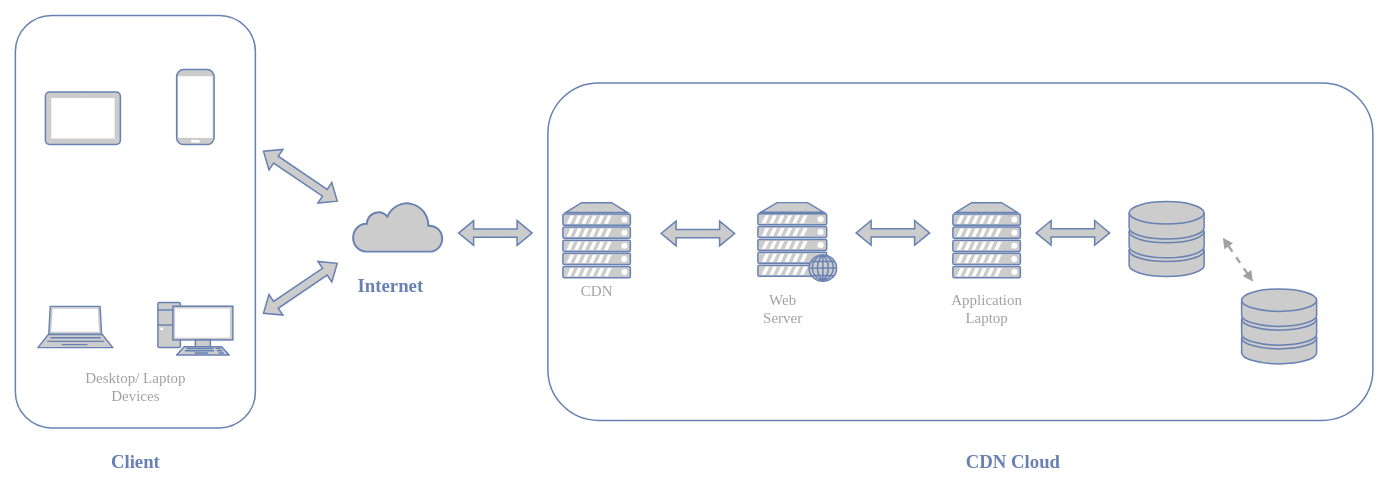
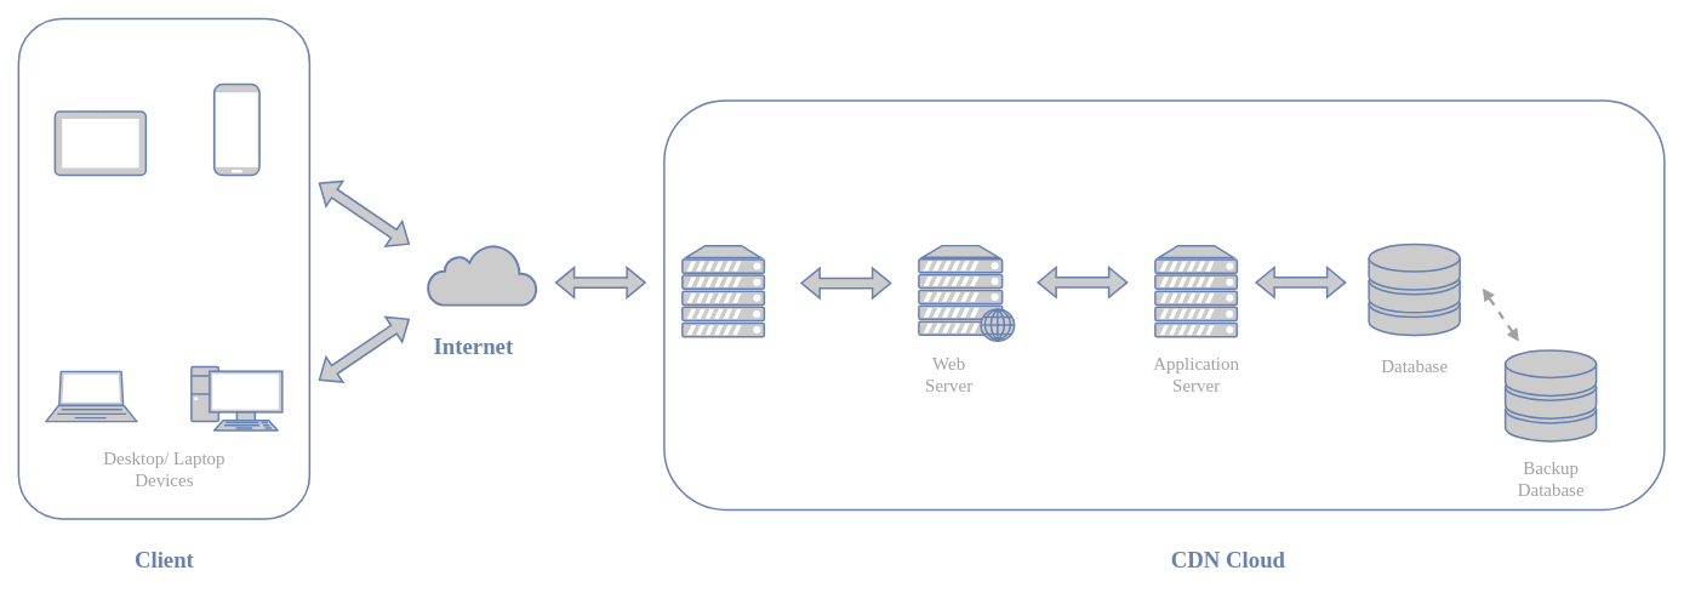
  <mxCell id="0" />
  <mxCell id="1" parent="0" />
  <mxCell id="2" value="" style="rounded=1;whiteSpace=wrap;html=1;fontFamily=Verdana;fontSize=20;fontColor=#A1A1A1;strokeColor=#6881B3;strokeWidth=2;fillColor=none;" parent="1" vertex="1"><mxGeometry x="20" y="20" width="320" height="550" as="geometry" /></mxCell>
  <mxCell id="3" value="" style="rounded=1;whiteSpace=wrap;html=1;fontFamily=Verdana;fontSize=20;fontColor=#A1A1A1;strokeColor=#6881B3;strokeWidth=2;fillColor=none;" parent="1" vertex="1"><mxGeometry x="730" y="110" width="1100" height="450" as="geometry" /></mxCell>
  <mxCell id="4" value="" style="html=1;outlineConnect=0;fillColor=#CCCCCC;strokeColor=#6881B3;gradientColor=none;gradientDirection=north;strokeWidth=2;shape=mxgraph.networks.cloud;fontColor=#ffffff;" parent="1" vertex="1"><mxGeometry x="470" y="268.33" width="120" height="66.67" as="geometry" /></mxCell>
  <mxCell id="5" value="" style="fontColor=#0066CC;verticalAlign=top;verticalLabelPosition=bottom;labelPosition=center;align=center;html=1;outlineConnect=0;fillColor=#CCCCCC;strokeColor=#6881B3;gradientColor=none;gradientDirection=north;strokeWidth=2;shape=mxgraph.networks.mobile;" parent="1" vertex="1"><mxGeometry x="235" y="92.25" width="50" height="100" as="geometry" /></mxCell>
  <mxCell id="6" value="" style="fontColor=#0066CC;verticalAlign=top;verticalLabelPosition=bottom;labelPosition=center;align=center;html=1;outlineConnect=0;fillColor=#CCCCCC;strokeColor=#6881B3;gradientColor=none;gradientDirection=north;strokeWidth=2;shape=mxgraph.networks.tablet;" parent="1" vertex="1"><mxGeometry x="60" y="122.25" width="100" height="70" as="geometry" /></mxCell>
  <mxCell id="7" value="" style="fontColor=#0066CC;verticalAlign=top;verticalLabelPosition=bottom;labelPosition=center;align=center;html=1;outlineConnect=0;fillColor=#CCCCCC;strokeColor=#6881B3;gradientColor=none;gradientDirection=north;strokeWidth=2;shape=mxgraph.networks.pc;" parent="1" vertex="1"><mxGeometry x="210" y="402.75" width="100" height="70" as="geometry" /></mxCell>
  <mxCell id="8" value="" style="fontColor=#0066CC;verticalAlign=top;verticalLabelPosition=bottom;labelPosition=center;align=center;html=1;outlineConnect=0;fillColor=#CCCCCC;strokeColor=#6881B3;gradientColor=none;gradientDirection=north;strokeWidth=2;shape=mxgraph.networks.laptop;" parent="1" vertex="1"><mxGeometry x="50" y="408" width="100" height="55" as="geometry" /></mxCell>
  <mxCell id="9" value="" style="fontColor=#0066CC;verticalAlign=top;verticalLabelPosition=bottom;labelPosition=center;align=center;html=1;outlineConnect=0;fillColor=#CCCCCC;strokeColor=#6881B3;gradientColor=none;gradientDirection=north;strokeWidth=2;shape=mxgraph.networks.storage;" parent="1" vertex="1"><mxGeometry x="1505" y="268.33" width="100" height="100" as="geometry" /></mxCell>
  <mxCell id="10" value="" style="fontColor=#0066CC;verticalAlign=top;verticalLabelPosition=bottom;labelPosition=center;align=center;html=1;outlineConnect=0;fillColor=#CCCCCC;strokeColor=#6881B3;gradientColor=none;gradientDirection=north;strokeWidth=2;shape=mxgraph.networks.web_server;" parent="1" vertex="1"><mxGeometry x="1010" y="269.67" width="105" height="105" as="geometry" /></mxCell>
  <mxCell id="11" value="" style="fontColor=#0066CC;verticalAlign=top;verticalLabelPosition=bottom;labelPosition=center;align=center;html=1;outlineConnect=0;fillColor=#CCCCCC;strokeColor=#6881B3;gradientColor=none;gradientDirection=north;strokeWidth=2;shape=mxgraph.networks.server;" parent="1" vertex="1"><mxGeometry x="1270" y="269.67" width="90" height="100" as="geometry" /></mxCell>
  <mxCell id="12" value="" style="fontColor=#0066CC;verticalAlign=top;verticalLabelPosition=bottom;labelPosition=center;align=center;html=1;outlineConnect=0;fillColor=#CCCCCC;strokeColor=#6881B3;gradientColor=none;gradientDirection=north;strokeWidth=2;shape=mxgraph.networks.storage;" parent="1" vertex="1"><mxGeometry x="1655" y="384.67" width="100" height="100" as="geometry" /></mxCell>
  <mxCell id="13" value="" style="endArrow=block;startArrow=block;html=1;rounded=0;strokeWidth=2;startFill=1;endFill=1;shape=flexArrow;strokeColor=#6881B3;fillColor=#CCCCCC;" parent="1" edge="1"><mxGeometry width="50" height="50" relative="1" as="geometry"><mxPoint x="350" y="200.58" as="sourcePoint" /><mxPoint x="450" y="268.33" as="targetPoint" /></mxGeometry></mxCell>
  <mxCell id="14" value="" style="endArrow=block;startArrow=block;html=1;rounded=0;strokeWidth=2;startFill=1;endFill=1;shape=flexArrow;strokeColor=#6881B3;fillColor=#CCCCCC;" parent="1" edge="1"><mxGeometry width="50" height="50" relative="1" as="geometry"><mxPoint x="350" y="417.75" as="sourcePoint" /><mxPoint x="450" y="350" as="targetPoint" /></mxGeometry></mxCell>
  <mxCell id="15" value="" style="fontColor=#0066CC;verticalAlign=top;verticalLabelPosition=bottom;labelPosition=center;align=center;html=1;outlineConnect=0;fillColor=#CCCCCC;strokeColor=#6881B3;gradientColor=none;gradientDirection=north;strokeWidth=2;shape=mxgraph.networks.server;" parent="1" vertex="1"><mxGeometry x="750" y="269.67" width="90" height="100" as="geometry" /></mxCell>
- <mxCell id="16" value="&lt;font style=&quot;font-size: 20px;&quot;&gt;CDN&lt;/font&gt;" style="text;html=1;align=center;verticalAlign=middle;resizable=0;points=[];autosize=1;strokeColor=none;fillColor=none;fontSize=20;fontFamily=Verdana;fontColor=#A1A1A1;" parent="1" vertex="1"><mxGeometry x="765" y="371.67" width="60" height="30" as="geometry" /></mxCell>
  <mxCell id="17" value="&lt;font style=&quot;font-size: 25px&quot;&gt;&lt;b&gt;&lt;font style=&quot;font-size: 25px&quot; color=&quot;#6881B3&quot;&gt;Internet&lt;/font&gt;&lt;/b&gt;&lt;/font&gt;" style="text;html=1;align=center;verticalAlign=middle;resizable=0;points=[];autosize=1;strokeColor=none;fillColor=none;fontFamily=Verdana;fontSize=20;fontColor=#A1A1A1;" parent="1" vertex="1"><mxGeometry x="455" y="365" width="130" height="30" as="geometry" /></mxCell>
  <mxCell id="18" value="&lt;div&gt;&lt;font style=&quot;font-size: 20px&quot;&gt;Web&lt;br&gt;&lt;/font&gt;&lt;/div&gt;&lt;div&gt;&lt;font style=&quot;font-size: 20px&quot;&gt;Server&lt;/font&gt;&lt;/div&gt;" style="text;html=1;align=center;verticalAlign=middle;resizable=0;points=[];autosize=1;strokeColor=none;fillColor=none;fontFamily=Verdana;fontSize=20;fontColor=#A1A1A1;" parent="1" vertex="1"><mxGeometry x="1002.5" y="384.67" width="80" height="50" as="geometry" /></mxCell>
- <mxCell id="19" value="&lt;div&gt;&lt;font style=&quot;font-size: 20px&quot; face=&quot;Verdana&quot; color=&quot;#A1A1A1&quot;&gt;Application&lt;br&gt;&lt;/font&gt;&lt;/div&gt;&lt;div&gt;&lt;font style=&quot;font-size: 20px&quot; face=&quot;Verdana&quot; color=&quot;#A1A1A1&quot;&gt;Laptop&lt;/font&gt;&lt;/div&gt;" style="text;html=1;align=center;verticalAlign=middle;resizable=0;points=[];autosize=1;strokeColor=none;fillColor=none;" parent="1" vertex="1"><mxGeometry x="1250" y="389.67" width="130" height="40" as="geometry" /></mxCell>
+ <mxCell id="19" value="&lt;div&gt;&lt;font style=&quot;font-size: 20px&quot; face=&quot;Verdana&quot; color=&quot;#A1A1A1&quot;&gt;Application&lt;br&gt;&lt;/font&gt;&lt;/div&gt;&lt;div&gt;&lt;font style=&quot;font-size: 20px&quot; face=&quot;Verdana&quot; color=&quot;#A1A1A1&quot;&gt;Server&lt;/font&gt;&lt;/div&gt;" style="text;html=1;align=center;verticalAlign=middle;resizable=0;points=[];autosize=1;strokeColor=none;fillColor=none;" parent="1" vertex="1"><mxGeometry x="1250" y="389.67" width="130" height="40" as="geometry" /></mxCell>
+ <mxCell id="20" value="&lt;font style=&quot;font-size: 20px&quot;&gt;Database&lt;/font&gt;" style="text;html=1;align=center;verticalAlign=middle;resizable=0;points=[];autosize=1;strokeColor=none;fillColor=none;fontFamily=Verdana;fontSize=20;fontColor=#A1A1A1;" parent="1" vertex="1"><mxGeometry x="1500" y="386.33" width="110" height="30" as="geometry" /></mxCell>
+ <mxCell id="21" value="&lt;div style=&quot;font-size: 20px;&quot;&gt;&lt;font style=&quot;font-size: 20px&quot;&gt;Backup&lt;/font&gt;&lt;/div&gt;&lt;div style=&quot;font-size: 20px;&quot;&gt;&lt;font style=&quot;font-size: 20px&quot;&gt;Database&lt;/font&gt;&lt;/div&gt;" style="text;html=1;align=center;verticalAlign=middle;resizable=0;points=[];autosize=1;strokeColor=none;fillColor=none;fontFamily=Verdana;fontSize=20;fontColor=#A1A1A1;" parent="1" vertex="1"><mxGeometry x="1650" y="500" width="110" height="50" as="geometry" /></mxCell>
  <mxCell id="22" value="&lt;div style=&quot;font-size: 20px;&quot;&gt;&lt;font style=&quot;font-size: 20px&quot;&gt;Desktop/ Laptop&lt;/font&gt;&lt;font style=&quot;font-size: 20px&quot;&gt; &lt;br style=&quot;font-size: 20px;&quot;&gt;&lt;/font&gt;&lt;/div&gt;&lt;div style=&quot;font-size: 20px;&quot;&gt;&lt;font style=&quot;font-size: 20px&quot;&gt;Devices&lt;/font&gt;&lt;/div&gt;" style="text;html=1;align=center;verticalAlign=middle;resizable=0;points=[];autosize=1;strokeColor=none;fillColor=none;fontFamily=Verdana;fontSize=20;fontColor=#A1A1A1;" parent="1" vertex="1"><mxGeometry x="90" y="490" width="180" height="50" as="geometry" /></mxCell>
  <mxCell id="23" value="" style="endArrow=block;startArrow=block;html=1;rounded=0;strokeWidth=2;startFill=1;endFill=1;shape=flexArrow;strokeColor=#6881B3;fillColor=#CCCCCC;" parent="1" edge="1"><mxGeometry width="50" height="50" relative="1" as="geometry"><mxPoint x="880" y="310.84" as="sourcePoint" /><mxPoint x="980" y="310.84" as="targetPoint" /></mxGeometry></mxCell>
  <mxCell id="24" value="" style="endArrow=block;startArrow=block;html=1;rounded=0;strokeWidth=2;startFill=1;endFill=1;shape=flexArrow;strokeColor=#6881B3;fillColor=#CCCCCC;" parent="1" edge="1"><mxGeometry width="50" height="50" relative="1" as="geometry"><mxPoint x="610" y="310.24" as="sourcePoint" /><mxPoint x="710" y="310.24" as="targetPoint" /></mxGeometry></mxCell>
  <mxCell id="25" value="&lt;b&gt;&lt;font style=&quot;font-size: 25px&quot; color=&quot;#6881B3&quot;&gt;Client&lt;/font&gt;&lt;/b&gt;" style="text;html=1;align=center;verticalAlign=middle;resizable=0;points=[];autosize=1;strokeColor=none;fillColor=none;fontFamily=Verdana;fontSize=20;fontColor=#A1A1A1;" parent="1" vertex="1"><mxGeometry x="130" y="600" width="100" height="30" as="geometry" /></mxCell>
  <mxCell id="26" value="&lt;font color=&quot;#6881B3&quot;&gt;&lt;b&gt;&lt;font style=&quot;font-size: 25px&quot;&gt;CDN Cloud&lt;br&gt;&lt;/font&gt;&lt;/b&gt;&lt;/font&gt;" style="text;html=1;align=center;verticalAlign=middle;resizable=0;points=[];autosize=1;strokeColor=none;fillColor=none;fontFamily=Verdana;fontSize=20;fontColor=#A1A1A1;" parent="1" vertex="1"><mxGeometry x="1250" y="600" width="200" height="30" as="geometry" /></mxCell>
  <mxCell id="27" value="" style="endArrow=block;startArrow=block;html=1;rounded=0;strokeWidth=3;startFill=1;endFill=1;strokeColor=#A1A1A1;fillColor=#CCCCCC;dashed=1;" parent="1" edge="1"><mxGeometry width="50" height="50" relative="1" as="geometry"><mxPoint x="1670" y="375" as="sourcePoint" /><mxPoint x="1630" y="316.43" as="targetPoint" /></mxGeometry></mxCell>
  <mxCell id="28" value="" style="endArrow=block;startArrow=block;html=1;rounded=0;strokeWidth=2;startFill=1;endFill=1;shape=flexArrow;strokeColor=#6881B3;fillColor=#CCCCCC;" edge="1" parent="1"><mxGeometry width="50" height="50" relative="1" as="geometry"><mxPoint x="1140" y="310" as="sourcePoint" /><mxPoint x="1240" y="310" as="targetPoint" /></mxGeometry></mxCell>
  <mxCell id="29" value="" style="endArrow=block;startArrow=block;html=1;rounded=0;strokeWidth=2;startFill=1;endFill=1;shape=flexArrow;strokeColor=#6881B3;fillColor=#CCCCCC;" edge="1" parent="1"><mxGeometry width="50" height="50" relative="1" as="geometry"><mxPoint x="1380" y="310" as="sourcePoint" /><mxPoint x="1480" y="310" as="targetPoint" /></mxGeometry></mxCell>
